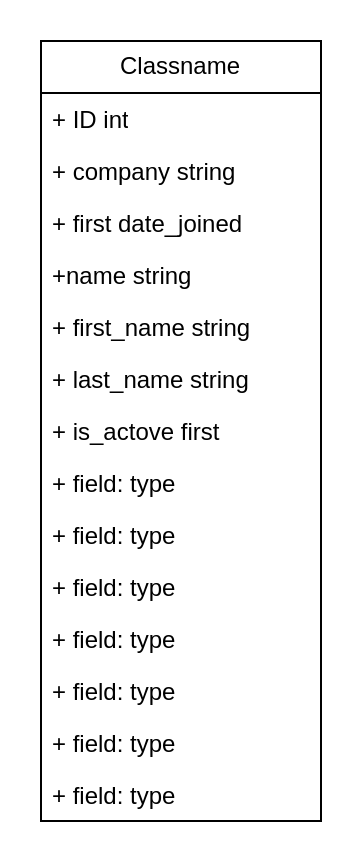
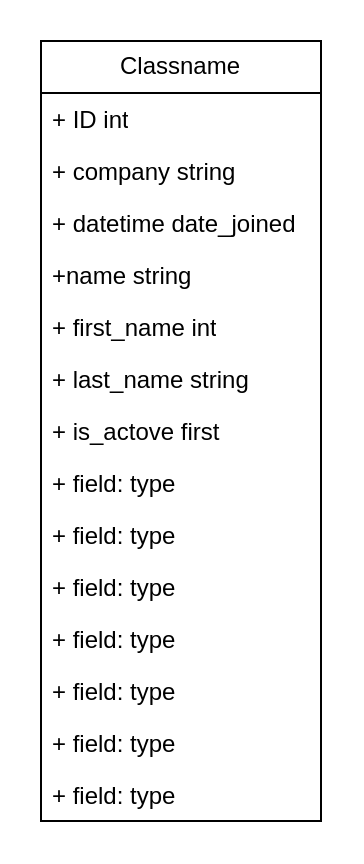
  <mxCell id="0" />
  <mxCell id="1" parent="0" />
  <mxCell id="2" value="Classname" style="swimlane;fontStyle=0;childLayout=stackLayout;horizontal=1;startSize=26;fillColor=none;horizontalStack=0;resizeParent=1;resizeParentMax=0;resizeLast=0;collapsible=1;marginBottom=0;whiteSpace=wrap;html=1;" vertex="1" parent="1"><mxGeometry x="20" y="20" width="140" height="390" as="geometry" /></mxCell>
  <mxCell id="3" value="+ ID int" style="text;strokeColor=none;fillColor=none;align=left;verticalAlign=top;spacingLeft=4;spacingRight=4;overflow=hidden;rotatable=0;points=[[0,0.5],[1,0.5]];portConstraint=eastwest;whiteSpace=wrap;html=1;" vertex="1" parent="2"><mxGeometry y="26" width="140" height="26" as="geometry" /></mxCell>
  <mxCell id="4" value="+ company string" style="text;strokeColor=none;fillColor=none;align=left;verticalAlign=top;spacingLeft=4;spacingRight=4;overflow=hidden;rotatable=0;points=[[0,0.5],[1,0.5]];portConstraint=eastwest;whiteSpace=wrap;html=1;" vertex="1" parent="2"><mxGeometry y="52" width="140" height="26" as="geometry" /></mxCell>
- <mxCell id="5" value="+ first date_joined" style="text;strokeColor=none;fillColor=none;align=left;verticalAlign=top;spacingLeft=4;spacingRight=4;overflow=hidden;rotatable=0;points=[[0,0.5],[1,0.5]];portConstraint=eastwest;whiteSpace=wrap;html=1;" vertex="1" parent="2"><mxGeometry y="78" width="140" height="26" as="geometry" /></mxCell>
+ <mxCell id="5" value="+ datetime date_joined" style="text;strokeColor=none;fillColor=none;align=left;verticalAlign=top;spacingLeft=4;spacingRight=4;overflow=hidden;rotatable=0;points=[[0,0.5],[1,0.5]];portConstraint=eastwest;whiteSpace=wrap;html=1;" vertex="1" parent="2"><mxGeometry y="78" width="140" height="26" as="geometry" /></mxCell>
  <mxCell id="6" value="+name string" style="text;strokeColor=none;fillColor=none;align=left;verticalAlign=top;spacingLeft=4;spacingRight=4;overflow=hidden;rotatable=0;points=[[0,0.5],[1,0.5]];portConstraint=eastwest;whiteSpace=wrap;html=1;" vertex="1" parent="2"><mxGeometry y="104" width="140" height="26" as="geometry" /></mxCell>
- <mxCell id="7" value="+ first_name string" style="text;strokeColor=none;fillColor=none;align=left;verticalAlign=top;spacingLeft=4;spacingRight=4;overflow=hidden;rotatable=0;points=[[0,0.5],[1,0.5]];portConstraint=eastwest;whiteSpace=wrap;html=1;" vertex="1" parent="2"><mxGeometry y="130" width="140" height="26" as="geometry" /></mxCell>
+ <mxCell id="7" value="+ first_name int" style="text;strokeColor=none;fillColor=none;align=left;verticalAlign=top;spacingLeft=4;spacingRight=4;overflow=hidden;rotatable=0;points=[[0,0.5],[1,0.5]];portConstraint=eastwest;whiteSpace=wrap;html=1;" vertex="1" parent="2"><mxGeometry y="130" width="140" height="26" as="geometry" /></mxCell>
  <mxCell id="8" value="+ last_name string" style="text;strokeColor=none;fillColor=none;align=left;verticalAlign=top;spacingLeft=4;spacingRight=4;overflow=hidden;rotatable=0;points=[[0,0.5],[1,0.5]];portConstraint=eastwest;whiteSpace=wrap;html=1;" vertex="1" parent="2"><mxGeometry y="156" width="140" height="26" as="geometry" /></mxCell>
  <mxCell id="9" value="+ is_actove first" style="text;strokeColor=none;fillColor=none;align=left;verticalAlign=top;spacingLeft=4;spacingRight=4;overflow=hidden;rotatable=0;points=[[0,0.5],[1,0.5]];portConstraint=eastwest;whiteSpace=wrap;html=1;" vertex="1" parent="2"><mxGeometry y="182" width="140" height="26" as="geometry" /></mxCell>
  <mxCell id="10" value="+ field: type" style="text;strokeColor=none;fillColor=none;align=left;verticalAlign=top;spacingLeft=4;spacingRight=4;overflow=hidden;rotatable=0;points=[[0,0.5],[1,0.5]];portConstraint=eastwest;whiteSpace=wrap;html=1;" vertex="1" parent="2"><mxGeometry y="208" width="140" height="26" as="geometry" /></mxCell>
  <mxCell id="11" value="+ field: type" style="text;strokeColor=none;fillColor=none;align=left;verticalAlign=top;spacingLeft=4;spacingRight=4;overflow=hidden;rotatable=0;points=[[0,0.5],[1,0.5]];portConstraint=eastwest;whiteSpace=wrap;html=1;" vertex="1" parent="2"><mxGeometry y="234" width="140" height="26" as="geometry" /></mxCell>
  <mxCell id="12" value="+ field: type" style="text;strokeColor=none;fillColor=none;align=left;verticalAlign=top;spacingLeft=4;spacingRight=4;overflow=hidden;rotatable=0;points=[[0,0.5],[1,0.5]];portConstraint=eastwest;whiteSpace=wrap;html=1;" vertex="1" parent="2"><mxGeometry y="260" width="140" height="26" as="geometry" /></mxCell>
  <mxCell id="13" value="+ field: type" style="text;strokeColor=none;fillColor=none;align=left;verticalAlign=top;spacingLeft=4;spacingRight=4;overflow=hidden;rotatable=0;points=[[0,0.5],[1,0.5]];portConstraint=eastwest;whiteSpace=wrap;html=1;" vertex="1" parent="2"><mxGeometry y="286" width="140" height="26" as="geometry" /></mxCell>
  <mxCell id="14" value="+ field: type" style="text;strokeColor=none;fillColor=none;align=left;verticalAlign=top;spacingLeft=4;spacingRight=4;overflow=hidden;rotatable=0;points=[[0,0.5],[1,0.5]];portConstraint=eastwest;whiteSpace=wrap;html=1;" vertex="1" parent="2"><mxGeometry y="312" width="140" height="26" as="geometry" /></mxCell>
  <mxCell id="15" value="+ field: type" style="text;strokeColor=none;fillColor=none;align=left;verticalAlign=top;spacingLeft=4;spacingRight=4;overflow=hidden;rotatable=0;points=[[0,0.5],[1,0.5]];portConstraint=eastwest;whiteSpace=wrap;html=1;" vertex="1" parent="2"><mxGeometry y="338" width="140" height="26" as="geometry" /></mxCell>
  <mxCell id="16" value="+ field: type" style="text;strokeColor=none;fillColor=none;align=left;verticalAlign=top;spacingLeft=4;spacingRight=4;overflow=hidden;rotatable=0;points=[[0,0.5],[1,0.5]];portConstraint=eastwest;whiteSpace=wrap;html=1;" vertex="1" parent="2"><mxGeometry y="364" width="140" height="26" as="geometry" /></mxCell>
